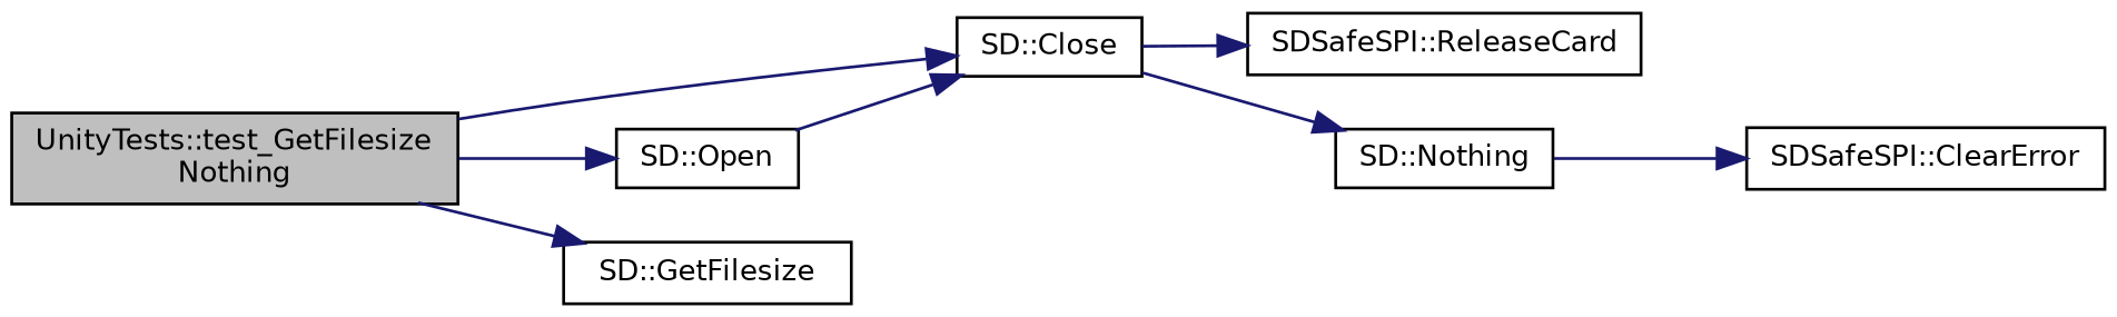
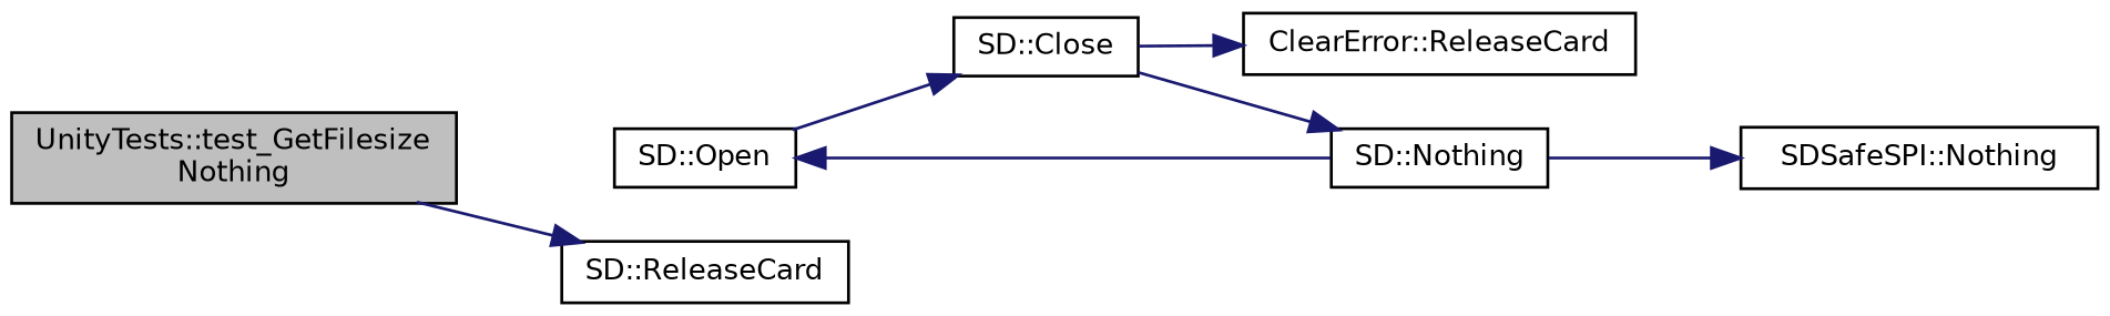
  digraph {
    rankdir=LR
    node [color=black fillcolor=white fontname=Helvetica fontsize=10 shape=record style=filled]
    edge [color=midnightblue fontname=Helvetica fontsize=10 labelfontname=Helvetica labelfontsize=10 style=solid]
    n1 [fillcolor=grey75 fontcolor=black height=0.2 label="UnityTests::test_GetFilesize\lNothing" width=0.4]
    n2 [height=0.2 label="SD::Open" width=0.4]
    n3 [height=0.2 label="SD::Close" width=0.4]
-   n4 [height=0.2 label="SD::GetFilesize" width=0.4]
+   n4 [height=0.2 label="SD::ReleaseCard" width=0.4]
    n5 [height=0.2 label="SD::Nothing" width=0.4]
-   n6 [height=0.2 label="SDSafeSPI::ReleaseCard" width=0.4]
-   n7 [height=0.2 label="SDSafeSPI::ClearError" width=0.4]
-   n1 -> n2
-   n1 -> n3
+   n6 [height=0.2 label="ClearError::ReleaseCard" width=0.4]
+   n7 [height=0.2 label="SDSafeSPI::Nothing" width=0.4]
+   n5 -> n2
    n1 -> n4
    n2 -> n3
    n3 -> n5
    n3 -> n6
    n5 -> n7
  }
